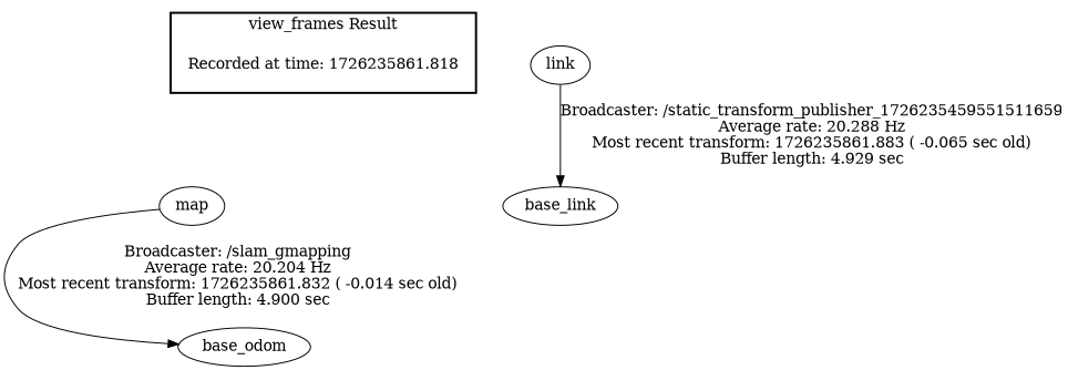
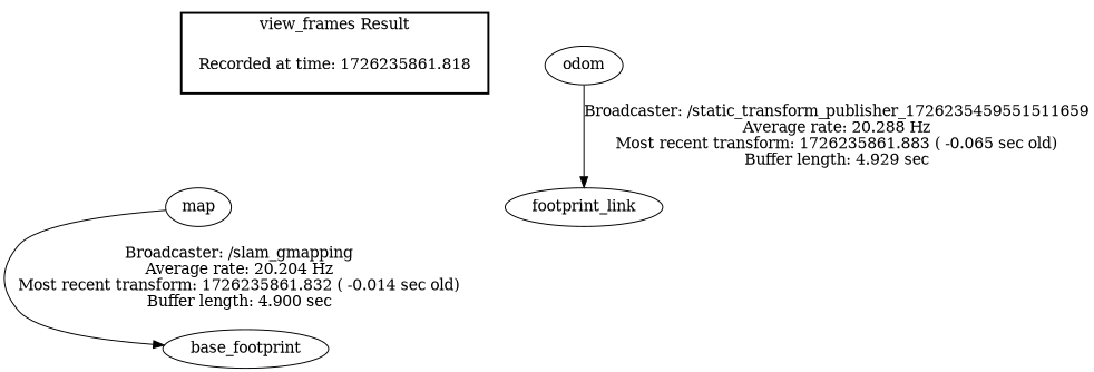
  digraph {
    "Recorded at time: 1726235861.818" [shape=plaintext]
    map
-   base_footprint [label=base_odom]
-   odom [label=link]
-   base_link
+   base_footprint
+   odom
+   base_link [label=footprint_link]
    subgraph cluster_1 {
      color=black
      label="view_frames Result"
      style=bold
      "Recorded at time: 1726235861.818"
    }
    "Recorded at time: 1726235861.818" -> map [style=invis]
    "Recorded at time: 1726235861.818" -> base_footprint [style=invis]
    map -> base_footprint [label="Broadcaster: /slam_gmapping\nAverage rate: 20.204 Hz\nMost recent transform: 1726235861.832 ( -0.014 sec old)\nBuffer length: 4.900 sec\n"]
    odom -> base_link [label="Broadcaster: /static_transform_publisher_1726235459551511659\nAverage rate: 20.288 Hz\nMost recent transform: 1726235861.883 ( -0.065 sec old)\nBuffer length: 4.929 sec\n"]
  }
